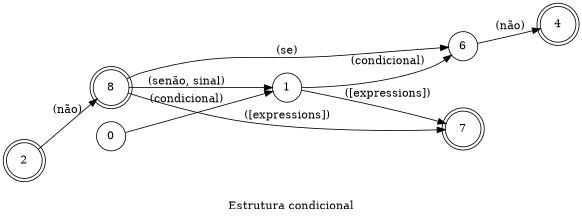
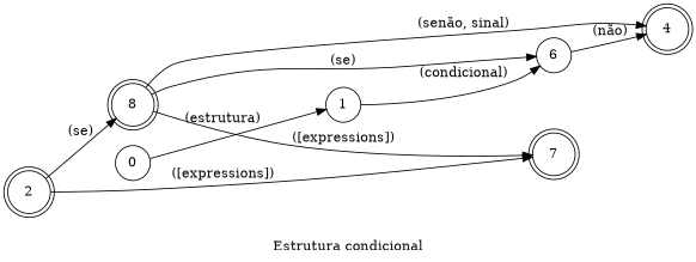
  digraph {
    desc="Cria uma estrutura condicional if/else"
    examples="\n      estrutura condicional,\n      estrutura condicional [expressions],\n      estrutura condicional se [expressions],\n      estrutura condicional se senão [expressions]\n    "
    label="Estrutura condicional"
    lang="pt-BR"
    langName="Português"
    rankdir=LR
    title="Estrutura condicional"
    node [shape=doublecircle]
    2
    n2 [label=8]
    7
    4
    6 [shape=circle]
    0 [shape=circle]
    1 [shape=circle]
    subgraph sub_1 {
      2
      n2
    }
-   2 -> n2 [disableSpellcheck=true label="(não)"]
-   1 -> 7 [label="([expressions])" store=condition]
+   2 -> n2 [disableSpellcheck=true label="(se)"]
+   2 -> 7 [label="([expressions])" store=condition]
    n2 -> 7 [label="([expressions])" store=condition]
-   n2 -> 1 [disableSpellcheck=true label="(senão, sinal)" normalizer=boolean store=otherwise]
+   n2 -> 4 [disableSpellcheck=true label="(senão, sinal)" normalizer=boolean store=otherwise]
    n2 -> 6 [disableSpellcheck=true label="(se)"]
    6 -> 4 [disableSpellcheck=true label="(não)" normalizer=boolean store=otherwise]
-   0 -> 1 [label="(condicional)"]
+   0 -> 1 [label="(estrutura)"]
    1 -> 6 [label="(condicional)"]
  }
